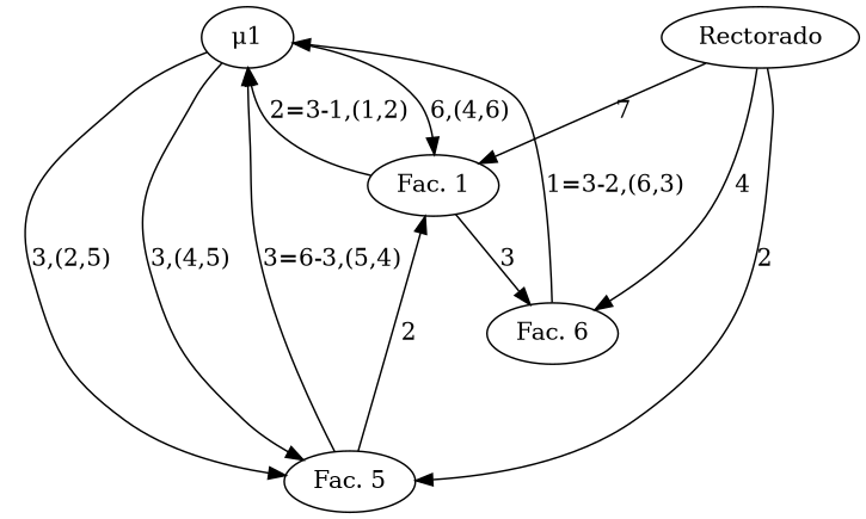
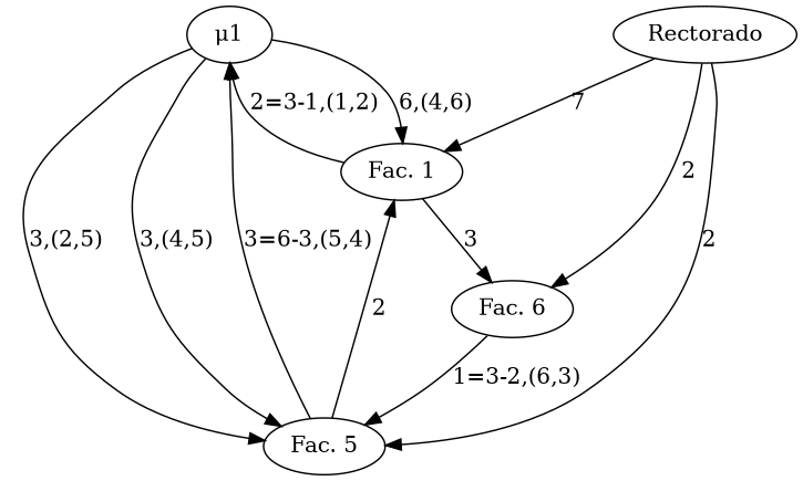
  digraph {
    n1 [label="&mu;1"]
    "Fac. 1"
    "Fac. 5"
    "Fac. 6"
    Rectorado
    n1 -> "Fac. 1" [label="6,(4,6)"]
    n1 -> "Fac. 5" [label="3,(2,5)"]
    n1 -> "Fac. 5" [label="3,(4,5)"]
    "Fac. 1" -> n1 [label="2=3-1,(1,2)"]
    "Fac. 1" -> "Fac. 6" [label=3]
    "Fac. 5" -> n1 [label="3=6-3,(5,4)"]
    "Fac. 5" -> "Fac. 1" [label=2]
-   "Fac. 6" -> n1 [label="1=3-2,(6,3)"]
+   "Fac. 6" -> "Fac. 5" [label="1=3-2,(6,3)"]
    Rectorado -> "Fac. 1" [label=7]
    Rectorado -> "Fac. 5" [label=2]
-   Rectorado -> "Fac. 6" [label=4]
+   Rectorado -> "Fac. 6" [label=2]
  }
